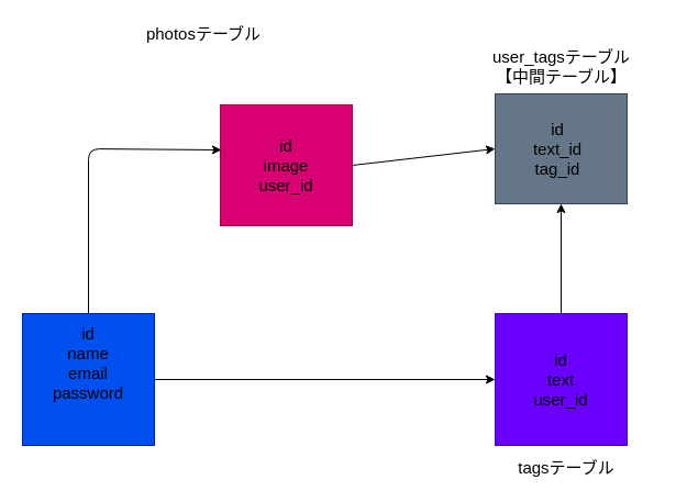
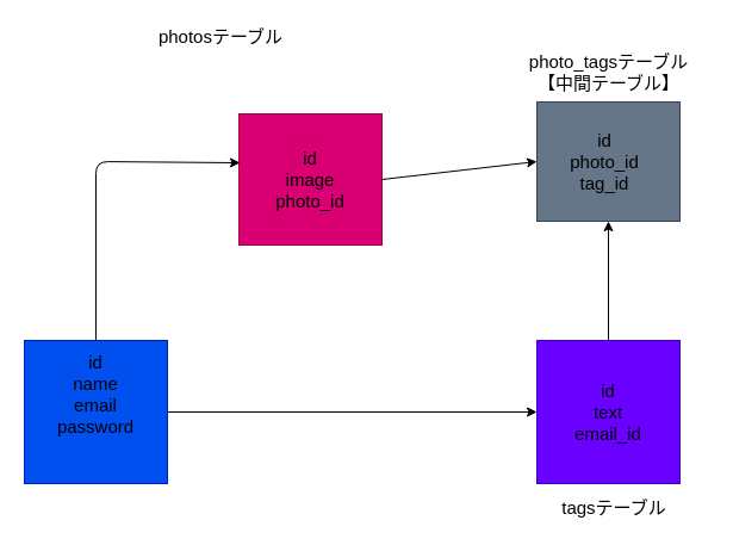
  <mxCell id="0" />
  <mxCell id="1" parent="0" />
  <mxCell id="2" value="" style="rounded=0;whiteSpace=wrap;html=1;fillColor=#d80073;strokeColor=#A50040;fontColor=#ffffff;" vertex="1" parent="1"><mxGeometry x="200" y="95" width="120" height="110" as="geometry" /></mxCell>
  <mxCell id="3" value="" style="edgeStyle=orthogonalEdgeStyle;rounded=0;orthogonalLoop=1;jettySize=auto;html=1;" edge="1" parent="1" source="4" target="5"><mxGeometry relative="1" as="geometry" /></mxCell>
  <mxCell id="4" value="" style="whiteSpace=wrap;html=1;aspect=fixed;fillColor=#0050ef;strokeColor=#001DBC;fontColor=#ffffff;" vertex="1" parent="1"><mxGeometry x="20" y="285" width="120" height="120" as="geometry" /></mxCell>
  <mxCell id="5" value="" style="whiteSpace=wrap;html=1;aspect=fixed;fillColor=#6a00ff;strokeColor=#3700CC;fontColor=#ffffff;" vertex="1" parent="1"><mxGeometry x="450" y="285" width="120" height="120" as="geometry" /></mxCell>
  <mxCell id="6" value="" style="rounded=0;whiteSpace=wrap;html=1;fillColor=#647687;strokeColor=#314354;fontColor=#ffffff;" vertex="1" parent="1"><mxGeometry x="450" y="85" width="120" height="100" as="geometry" /></mxCell>
  <mxCell id="7" value="" style="endArrow=classic;html=1;entryX=0.008;entryY=0.373;entryDx=0;entryDy=0;entryPerimeter=0;exitX=0.5;exitY=0;exitDx=0;exitDy=0;" edge="1" parent="1" source="4" target="2"><mxGeometry width="50" height="50" relative="1" as="geometry"><mxPoint x="80" y="270" as="sourcePoint" /><mxPoint x="130" y="220" as="targetPoint" /><Array as="points"><mxPoint x="80" y="135" /></Array></mxGeometry></mxCell>
  <mxCell id="8" value="" style="endArrow=classic;html=1;entryX=0;entryY=0.5;entryDx=0;entryDy=0;" edge="1" parent="1" target="6"><mxGeometry width="50" height="50" relative="1" as="geometry"><mxPoint x="320" y="150" as="sourcePoint" /><mxPoint x="370" y="105" as="targetPoint" /></mxGeometry></mxCell>
  <mxCell id="9" value="" style="endArrow=classic;html=1;entryX=0.5;entryY=1;entryDx=0;entryDy=0;" edge="1" parent="1" source="5" target="6"><mxGeometry width="50" height="50" relative="1" as="geometry"><mxPoint x="440" y="225" as="sourcePoint" /><mxPoint x="500" y="205" as="targetPoint" /></mxGeometry></mxCell>
  <mxCell id="10" value="photosテーブル" style="text;html=1;strokeColor=none;fillColor=none;align=center;verticalAlign=middle;whiteSpace=wrap;rounded=0;fontSize=15;" vertex="1" parent="1"><mxGeometry x="125" y="20" width="120" height="20" as="geometry" /></mxCell>
  <mxCell id="11" value="tagsテーブル" style="text;html=1;strokeColor=none;fillColor=none;align=center;verticalAlign=middle;whiteSpace=wrap;rounded=0;fontSize=15;" vertex="1" parent="1"><mxGeometry x="440" y="415" width="150" height="20" as="geometry" /></mxCell>
- <mxCell id="12" value="user_tagsテーブル&lt;br&gt;【中間テーブル】" style="text;html=1;strokeColor=none;fillColor=none;align=center;verticalAlign=middle;whiteSpace=wrap;rounded=0;fontSize=15;" vertex="1" parent="1"><mxGeometry x="427.5" y="35" width="165" height="50" as="geometry" /></mxCell>
- <mxCell id="13" value="id&lt;br&gt;image&lt;br&gt;user_id" style="text;html=1;strokeColor=none;fillColor=none;align=center;verticalAlign=middle;whiteSpace=wrap;rounded=0;fontSize=15;" vertex="1" parent="1"><mxGeometry x="210" y="110" width="100" height="80" as="geometry" /></mxCell>
+ <mxCell id="12" value="photo_tagsテーブル&lt;br&gt;【中間テーブル】" style="text;html=1;strokeColor=none;fillColor=none;align=center;verticalAlign=middle;whiteSpace=wrap;rounded=0;fontSize=15;" vertex="1" parent="1"><mxGeometry x="427.5" y="35" width="165" height="50" as="geometry" /></mxCell>
+ <mxCell id="13" value="id&lt;br&gt;image&lt;br&gt;photo_id" style="text;html=1;strokeColor=none;fillColor=none;align=center;verticalAlign=middle;whiteSpace=wrap;rounded=0;fontSize=15;" vertex="1" parent="1"><mxGeometry x="210" y="110" width="100" height="80" as="geometry" /></mxCell>
  <mxCell id="14" value="id&lt;br&gt;name&lt;br&gt;email&lt;br&gt;password" style="text;html=1;strokeColor=none;fillColor=none;align=center;verticalAlign=middle;whiteSpace=wrap;rounded=0;fontSize=15;" vertex="1" parent="1"><mxGeometry x="30" y="290" width="100" height="80" as="geometry" /></mxCell>
- <mxCell id="15" value="id&lt;br&gt;text&lt;br&gt;user_id" style="text;html=1;strokeColor=none;fillColor=none;align=center;verticalAlign=middle;whiteSpace=wrap;rounded=0;fontSize=15;" vertex="1" parent="1"><mxGeometry x="462" y="295" width="96" height="100" as="geometry" /></mxCell>
- <mxCell id="16" value="id&lt;br&gt;text_id&lt;br&gt;tag_id" style="text;html=1;strokeColor=none;fillColor=none;align=center;verticalAlign=middle;whiteSpace=wrap;rounded=0;fontSize=15;" vertex="1" parent="1"><mxGeometry x="462" y="95" width="90" height="80" as="geometry" /></mxCell>
+ <mxCell id="15" value="id&lt;br&gt;text&lt;br&gt;email_id" style="text;html=1;strokeColor=none;fillColor=none;align=center;verticalAlign=middle;whiteSpace=wrap;rounded=0;fontSize=15;" vertex="1" parent="1"><mxGeometry x="462" y="295" width="96" height="100" as="geometry" /></mxCell>
+ <mxCell id="16" value="id&lt;br&gt;photo_id&lt;br&gt;tag_id" style="text;html=1;strokeColor=none;fillColor=none;align=center;verticalAlign=middle;whiteSpace=wrap;rounded=0;fontSize=15;" vertex="1" parent="1"><mxGeometry x="462" y="95" width="90" height="80" as="geometry" /></mxCell>
